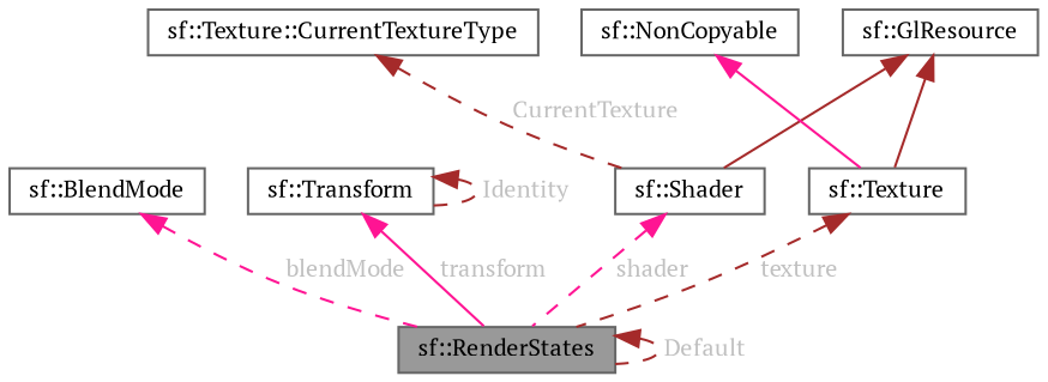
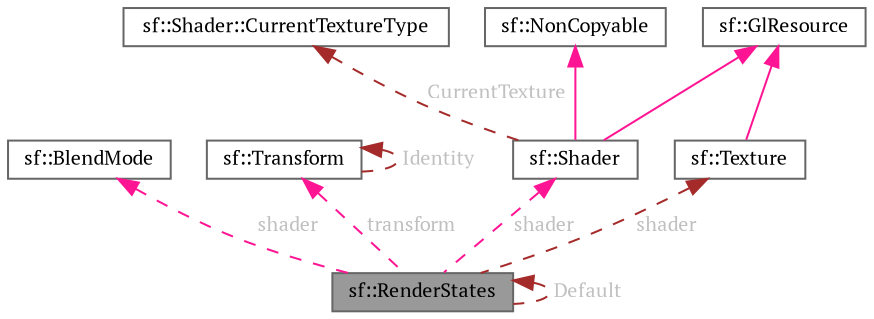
  digraph {
    fontname="PT Serif"
    node [color=gray40 fillcolor=white fontname="PT Serif" fontsize=10 shape=box style=filled]
    edge [color=brown dir=back fontcolor=grey fontname="PT Serif" fontsize=10 labelfontname=Helvetica labelfontsize=10 style=dashed]
    n1 [fillcolor=grey60 fontcolor=black height=0.2 label="sf::RenderStates" width=0.4]
    n2 [height=0.2 label="sf::BlendMode" width=0.4]
    n3 [height=0.2 label="sf::Transform" width=0.4]
    n4 [height=0.2 label="sf::Texture" width=0.4]
    n5 [height=0.2 label="sf::GlResource" width=0.4]
    n6 [height=0.2 label="sf::Shader" width=0.4]
    n7 [height=0.2 label="sf::NonCopyable" width=0.4]
-   n8 [height=0.2 label="sf::Texture::CurrentTextureType" width=0.4]
+   n8 [height=0.2 label="sf::Shader::CurrentTextureType" width=0.4]
    n1 -> n1 [label=" Default"]
-   n2 -> n1 [color=deeppink label=" blendMode"]
-   n3 -> n1 [color=deeppink label=" transform" style=solid]
+   n2 -> n1 [color=deeppink label=" shader"]
+   n3 -> n1 [color=deeppink label=" transform"]
    n3 -> n3 [label=" Identity"]
-   n4 -> n1 [label=" texture"]
-   n5 -> n4 [style=solid fontcolor=""]
-   n5 -> n6 [style=solid fontcolor=""]
+   n4 -> n1 [label=" shader"]
+   n5 -> n4 [color=deeppink style=solid fontcolor=""]
+   n5 -> n6 [color=deeppink style=solid fontcolor=""]
    n6 -> n1 [color=deeppink label=" shader"]
-   n7 -> n4 [color=deeppink style=solid fontcolor=""]
+   n7 -> n6 [color=deeppink style=solid fontcolor=""]
    n8 -> n6 [label=" CurrentTexture"]
  }
